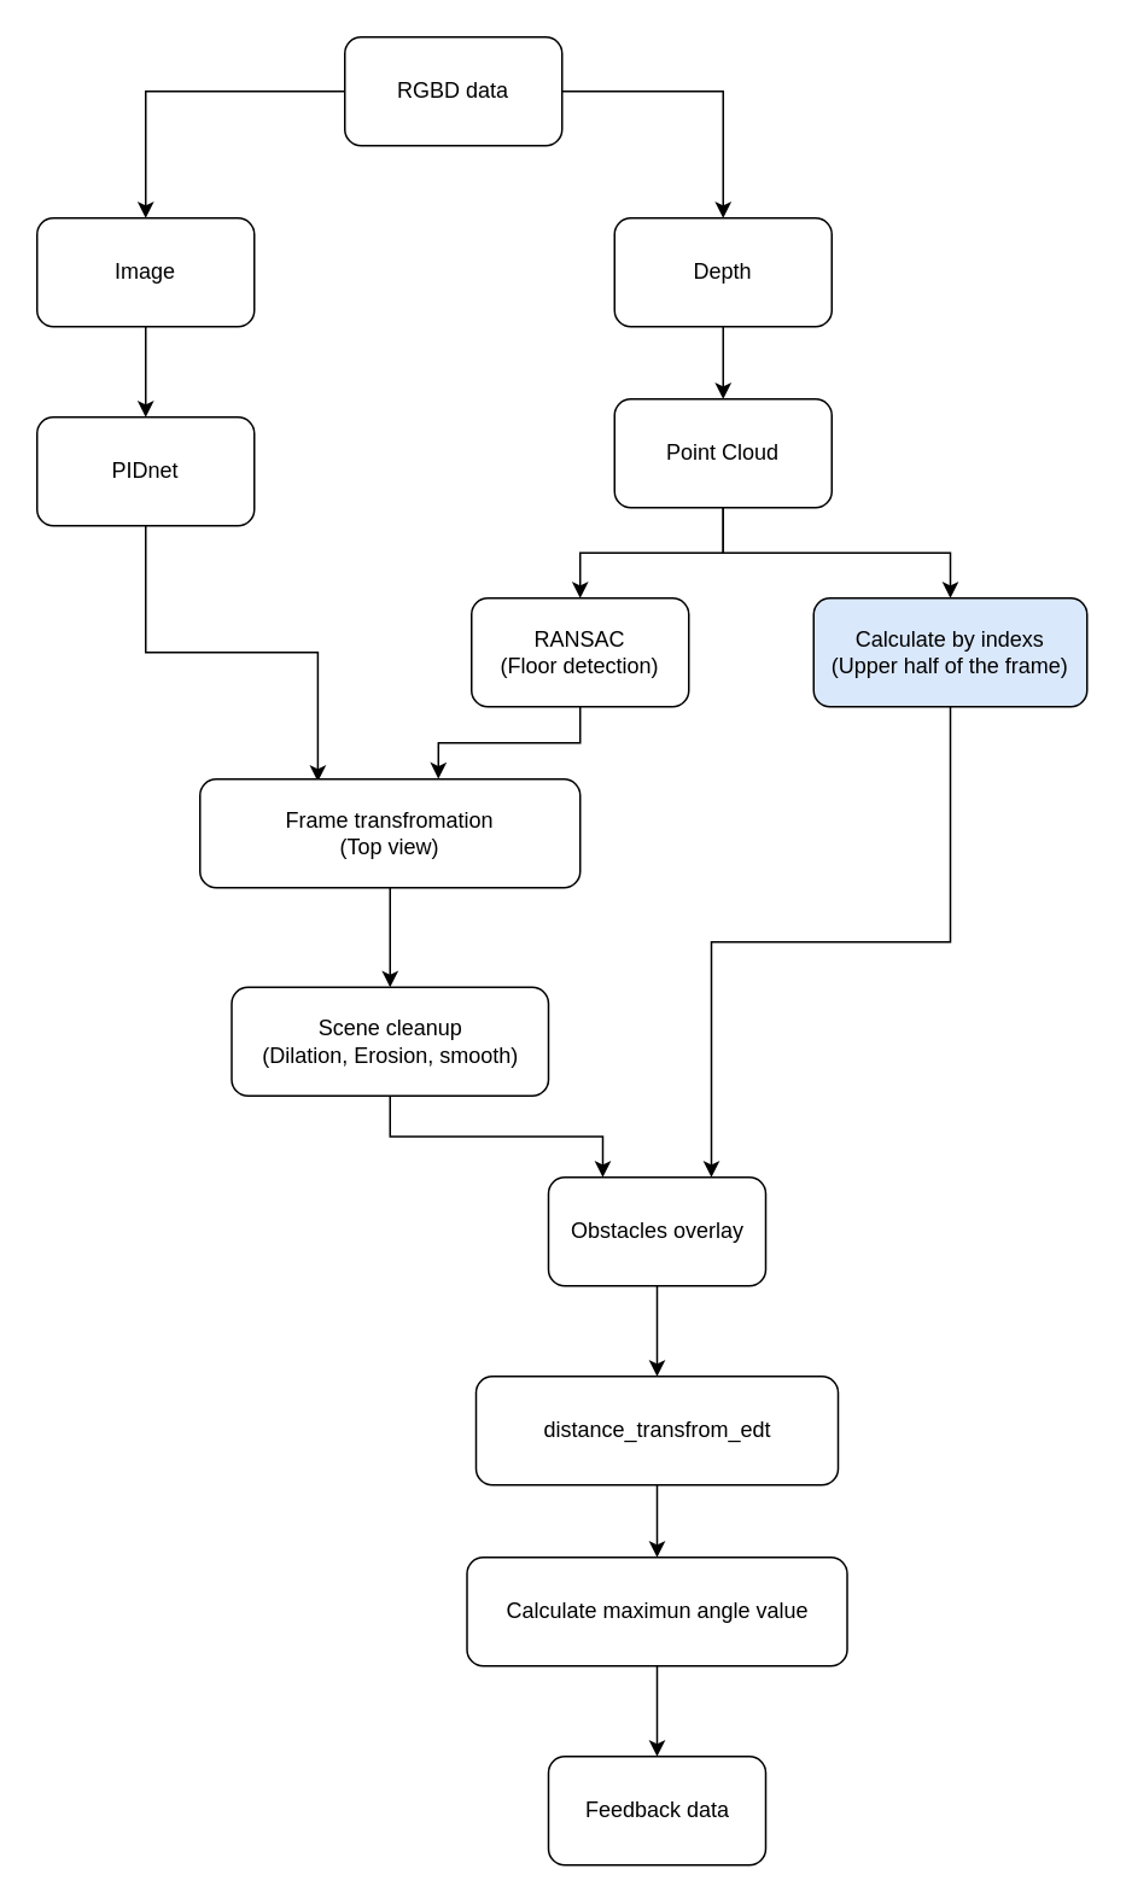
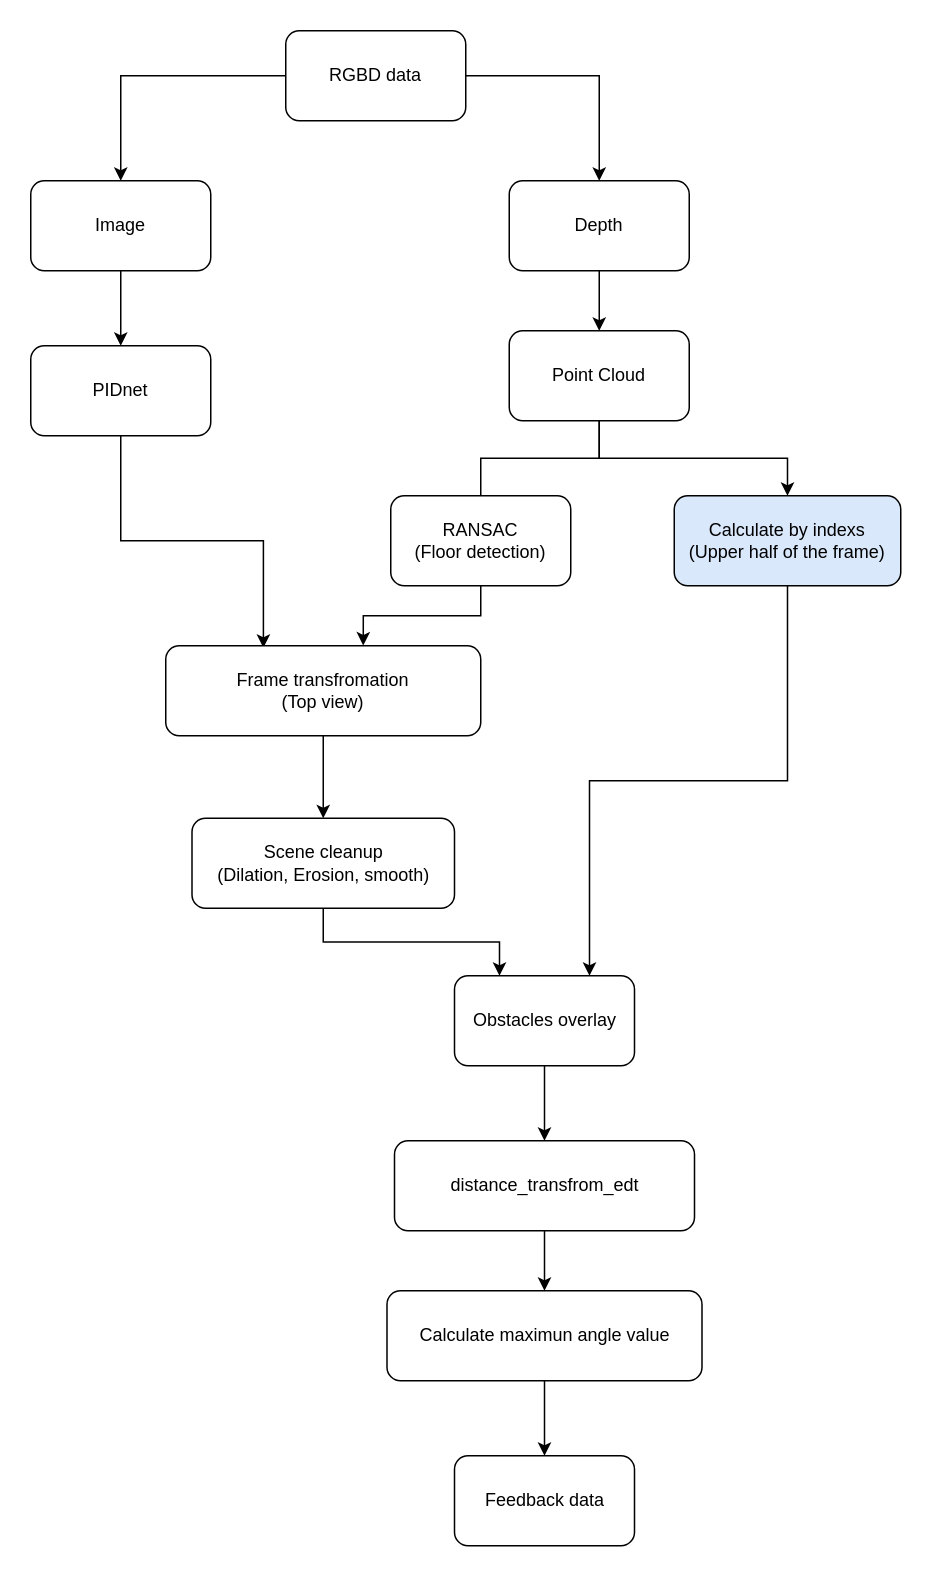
  <mxCell id="0" />
  <mxCell id="1" parent="0" />
  <mxCell id="2" style="edgeStyle=orthogonalEdgeStyle;rounded=0;orthogonalLoop=1;jettySize=auto;html=1;exitX=1;exitY=0.5;exitDx=0;exitDy=0;entryX=0.5;entryY=0;entryDx=0;entryDy=0;" edge="1" parent="1" source="4" target="8"><mxGeometry relative="1" as="geometry" /></mxCell>
  <mxCell id="3" style="edgeStyle=orthogonalEdgeStyle;rounded=0;orthogonalLoop=1;jettySize=auto;html=1;entryX=0.5;entryY=0;entryDx=0;entryDy=0;" edge="1" parent="1" source="4" target="6"><mxGeometry relative="1" as="geometry" /></mxCell>
  <mxCell id="4" value="RGBD data" style="rounded=1;whiteSpace=wrap;html=1;" vertex="1" parent="1"><mxGeometry x="190" y="20" width="120" height="60" as="geometry" /></mxCell>
  <mxCell id="5" style="edgeStyle=orthogonalEdgeStyle;rounded=0;orthogonalLoop=1;jettySize=auto;html=1;exitX=0.5;exitY=1;exitDx=0;exitDy=0;entryX=0.5;entryY=0;entryDx=0;entryDy=0;" edge="1" parent="1" source="6" target="13"><mxGeometry relative="1" as="geometry" /></mxCell>
  <mxCell id="6" value="Image" style="rounded=1;whiteSpace=wrap;html=1;" vertex="1" parent="1"><mxGeometry x="20" y="120" width="120" height="60" as="geometry" /></mxCell>
  <mxCell id="7" style="edgeStyle=orthogonalEdgeStyle;rounded=0;orthogonalLoop=1;jettySize=auto;html=1;exitX=0.5;exitY=1;exitDx=0;exitDy=0;" edge="1" parent="1" source="8" target="11"><mxGeometry relative="1" as="geometry" /></mxCell>
  <mxCell id="8" value="Depth" style="rounded=1;whiteSpace=wrap;html=1;" vertex="1" parent="1"><mxGeometry x="339" y="120" width="120" height="60" as="geometry" /></mxCell>
- <mxCell id="9" style="edgeStyle=orthogonalEdgeStyle;rounded=0;orthogonalLoop=1;jettySize=auto;html=1;exitX=0.5;exitY=1;exitDx=0;exitDy=0;entryX=0.5;entryY=0;entryDx=0;entryDy=0;" edge="1" parent="1" source="11" target="17"><mxGeometry relative="1" as="geometry" /></mxCell>
+ <mxCell id="9" style="edgeStyle=orthogonalEdgeStyle;rounded=0;orthogonalLoop=1;jettySize=auto;html=1;exitX=0.5;exitY=1;exitDx=0;exitDy=0;entryX=0.5;entryY=0;entryDx=0;entryDy=0;endArrow=none;" edge="1" parent="1" source="11" target="17"><mxGeometry relative="1" as="geometry" /></mxCell>
  <mxCell id="10" style="edgeStyle=orthogonalEdgeStyle;rounded=0;orthogonalLoop=1;jettySize=auto;html=1;exitX=0.5;exitY=1;exitDx=0;exitDy=0;" edge="1" parent="1" source="11" target="15"><mxGeometry relative="1" as="geometry" /></mxCell>
  <mxCell id="11" value="Point Cloud" style="rounded=1;whiteSpace=wrap;html=1;" vertex="1" parent="1"><mxGeometry x="339" y="220" width="120" height="60" as="geometry" /></mxCell>
  <mxCell id="12" style="edgeStyle=orthogonalEdgeStyle;rounded=0;orthogonalLoop=1;jettySize=auto;html=1;exitX=0.5;exitY=1;exitDx=0;exitDy=0;entryX=0.31;entryY=0.023;entryDx=0;entryDy=0;entryPerimeter=0;" edge="1" parent="1" source="13" target="19"><mxGeometry relative="1" as="geometry" /></mxCell>
  <mxCell id="13" value="PIDnet" style="rounded=1;whiteSpace=wrap;html=1;" vertex="1" parent="1"><mxGeometry x="20" y="230" width="120" height="60" as="geometry" /></mxCell>
  <mxCell id="14" style="edgeStyle=orthogonalEdgeStyle;rounded=0;orthogonalLoop=1;jettySize=auto;html=1;exitX=0.5;exitY=1;exitDx=0;exitDy=0;entryX=0.75;entryY=0;entryDx=0;entryDy=0;" edge="1" parent="1" source="15" target="23"><mxGeometry relative="1" as="geometry" /></mxCell>
  <mxCell id="15" value="Calculate by indexs&lt;br&gt;(Upper half of the frame)" style="rounded=1;whiteSpace=wrap;html=1;fillColor=#dae8fc;" vertex="1" parent="1"><mxGeometry x="449" y="330" width="151" height="60" as="geometry" /></mxCell>
  <mxCell id="16" style="edgeStyle=orthogonalEdgeStyle;rounded=0;orthogonalLoop=1;jettySize=auto;html=1;exitX=0.5;exitY=1;exitDx=0;exitDy=0;entryX=0.627;entryY=-0.003;entryDx=0;entryDy=0;entryPerimeter=0;" edge="1" parent="1" source="17" target="19"><mxGeometry relative="1" as="geometry" /></mxCell>
  <mxCell id="17" value="RANSAC&lt;br&gt;(Floor detection)" style="rounded=1;whiteSpace=wrap;html=1;" vertex="1" parent="1"><mxGeometry x="260" y="330" width="120" height="60" as="geometry" /></mxCell>
  <mxCell id="18" style="edgeStyle=orthogonalEdgeStyle;rounded=0;orthogonalLoop=1;jettySize=auto;html=1;exitX=0.5;exitY=1;exitDx=0;exitDy=0;entryX=0.5;entryY=0;entryDx=0;entryDy=0;" edge="1" parent="1" source="19" target="21"><mxGeometry relative="1" as="geometry" /></mxCell>
  <mxCell id="19" value="Frame transfromation&lt;br&gt;(Top view)" style="rounded=1;whiteSpace=wrap;html=1;" vertex="1" parent="1"><mxGeometry x="110" y="430" width="210" height="60" as="geometry" /></mxCell>
  <mxCell id="20" style="edgeStyle=orthogonalEdgeStyle;rounded=0;orthogonalLoop=1;jettySize=auto;html=1;exitX=0.5;exitY=1;exitDx=0;exitDy=0;entryX=0.25;entryY=0;entryDx=0;entryDy=0;" edge="1" parent="1" source="21" target="23"><mxGeometry relative="1" as="geometry" /></mxCell>
  <mxCell id="21" value="Scene cleanup&lt;br&gt;(Dilation, Erosion, smooth)" style="rounded=1;whiteSpace=wrap;html=1;" vertex="1" parent="1"><mxGeometry x="127.5" y="545" width="175" height="60" as="geometry" /></mxCell>
  <mxCell id="22" style="edgeStyle=orthogonalEdgeStyle;rounded=0;orthogonalLoop=1;jettySize=auto;html=1;exitX=0.5;exitY=1;exitDx=0;exitDy=0;entryX=0.5;entryY=0;entryDx=0;entryDy=0;fontFamily=Helvetica;fontSize=12;fontColor=default;" edge="1" parent="1" source="23" target="25"><mxGeometry relative="1" as="geometry" /></mxCell>
  <mxCell id="23" value="Obstacles overlay" style="rounded=1;whiteSpace=wrap;html=1;" vertex="1" parent="1"><mxGeometry x="302.5" y="650" width="120" height="60" as="geometry" /></mxCell>
  <mxCell id="24" style="edgeStyle=orthogonalEdgeStyle;rounded=0;orthogonalLoop=1;jettySize=auto;html=1;exitX=0.5;exitY=1;exitDx=0;exitDy=0;entryX=0.5;entryY=0;entryDx=0;entryDy=0;fontFamily=Helvetica;fontSize=12;fontColor=default;" edge="1" parent="1" source="25" target="27"><mxGeometry relative="1" as="geometry" /></mxCell>
  <mxCell id="25" value="distance_transfrom_edt" style="rounded=1;whiteSpace=wrap;html=1;strokeColor=default;fontFamily=Helvetica;fontSize=12;fontColor=default;fillColor=default;" vertex="1" parent="1"><mxGeometry x="262.5" y="760" width="200" height="60" as="geometry" /></mxCell>
  <mxCell id="26" style="edgeStyle=orthogonalEdgeStyle;rounded=0;orthogonalLoop=1;jettySize=auto;html=1;exitX=0.5;exitY=1;exitDx=0;exitDy=0;entryX=0.5;entryY=0;entryDx=0;entryDy=0;fontFamily=Helvetica;fontSize=12;fontColor=default;" edge="1" parent="1" source="27" target="28"><mxGeometry relative="1" as="geometry" /></mxCell>
  <mxCell id="27" value="Calculate maximun angle value" style="rounded=1;whiteSpace=wrap;html=1;strokeColor=default;fontFamily=Helvetica;fontSize=12;fontColor=default;fillColor=default;" vertex="1" parent="1"><mxGeometry x="257.5" y="860" width="210" height="60" as="geometry" /></mxCell>
  <mxCell id="28" value="Feedback data" style="rounded=1;whiteSpace=wrap;html=1;strokeColor=default;fontFamily=Helvetica;fontSize=12;fontColor=default;fillColor=default;" vertex="1" parent="1"><mxGeometry x="302.5" y="970" width="120" height="60" as="geometry" /></mxCell>
